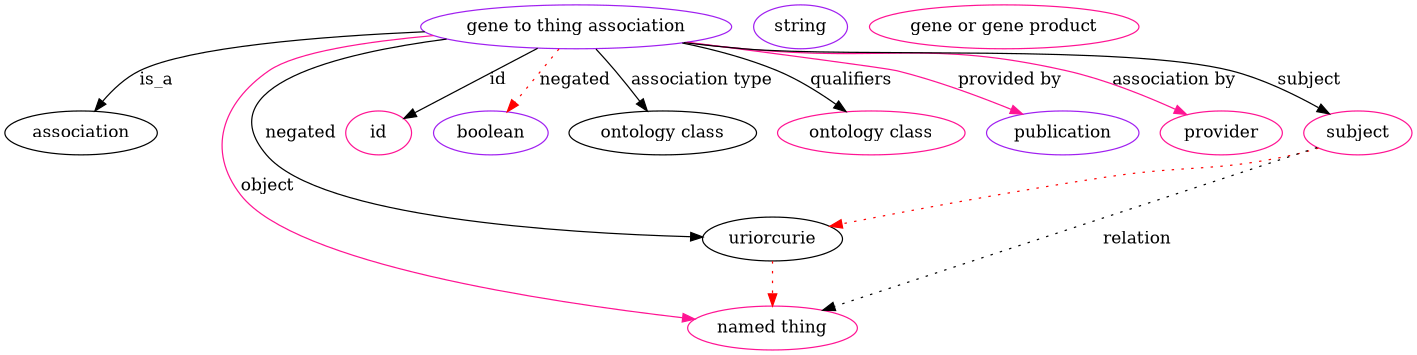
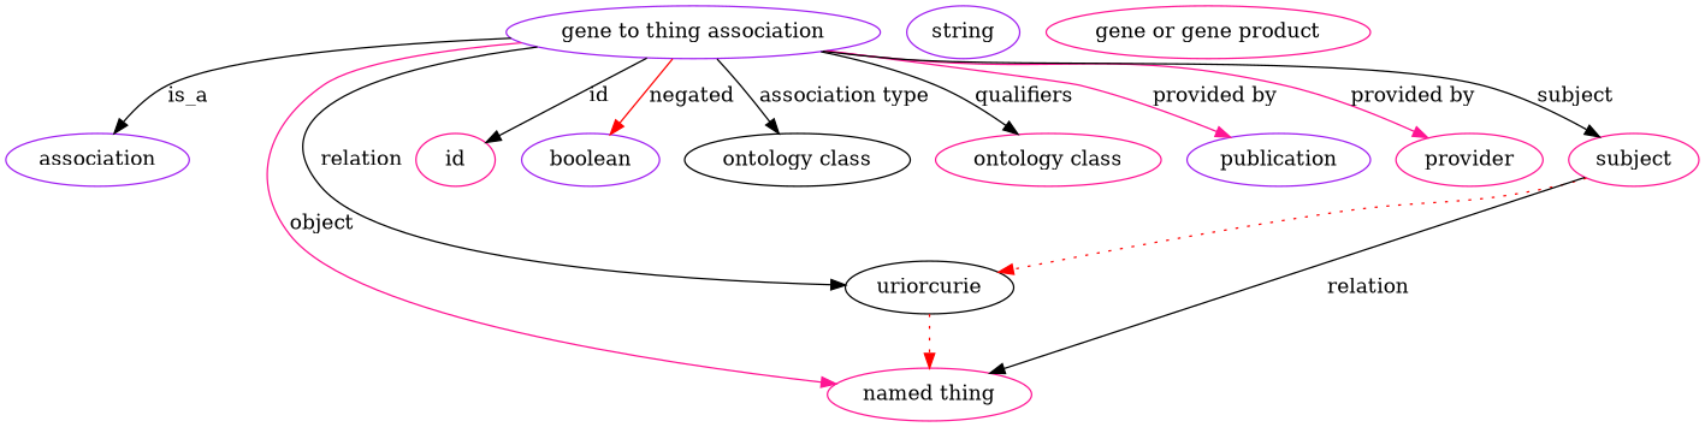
  digraph {
    node [color=deeppink]
    edge [color=black style=solid]
    n1 [color=purple height=0.5 label="gene to thing association" width=2.7442]
-   association [color=black height=0.5 width=1.3902]
+   association [color=purple height=0.5 width=1.3902]
    n3 [color=black height=0.5 label=uriorcurie width=1.2638]
    n4 [height=0.5 label="named thing" width=1.5346]
    id [height=0.5 width=0.75]
    n6 [color=purple height=0.5 label=boolean width=1.0652]
    n7 [color=black height=0.5 label="ontology class" width=1.7151]
    n8 [height=0.5 label="ontology class" width=1.7151]
    n9 [color=purple height=0.5 label=publication width=1.3902]
    n10 [height=0.5 label=provider width=1.1193]
    subject [height=0.5 width=0.99297]
    n12 [color=purple height=0.5 label=string width=0.84854]
    n13 [height=0.5 label="gene or gene product" width=2.3651]
    n1 -> association [label=is_a style=""]
-   n1 -> n3 [label=negated]
+   n1 -> n3 [label=relation]
    n1 -> n4 [color=deeppink label=object]
    n1 -> id [label=id]
-   n1 -> n6 [color=red label=negated style=dotted]
+   n1 -> n6 [color=red label=negated]
    n1 -> n7 [label="association type"]
    n1 -> n8 [label=qualifiers]
    n1 -> n9 [color=deeppink label="provided by"]
-   n1 -> n10 [color=deeppink label="association by"]
+   n1 -> n10 [color=deeppink label="provided by"]
    n1 -> subject [label=subject]
    n3 -> n4 [color=red style=dotted]
    subject -> n3 [color=red style=dotted]
-   subject -> n4 [label=relation style=dotted]
+   subject -> n4 [label=relation style=""]
  }
